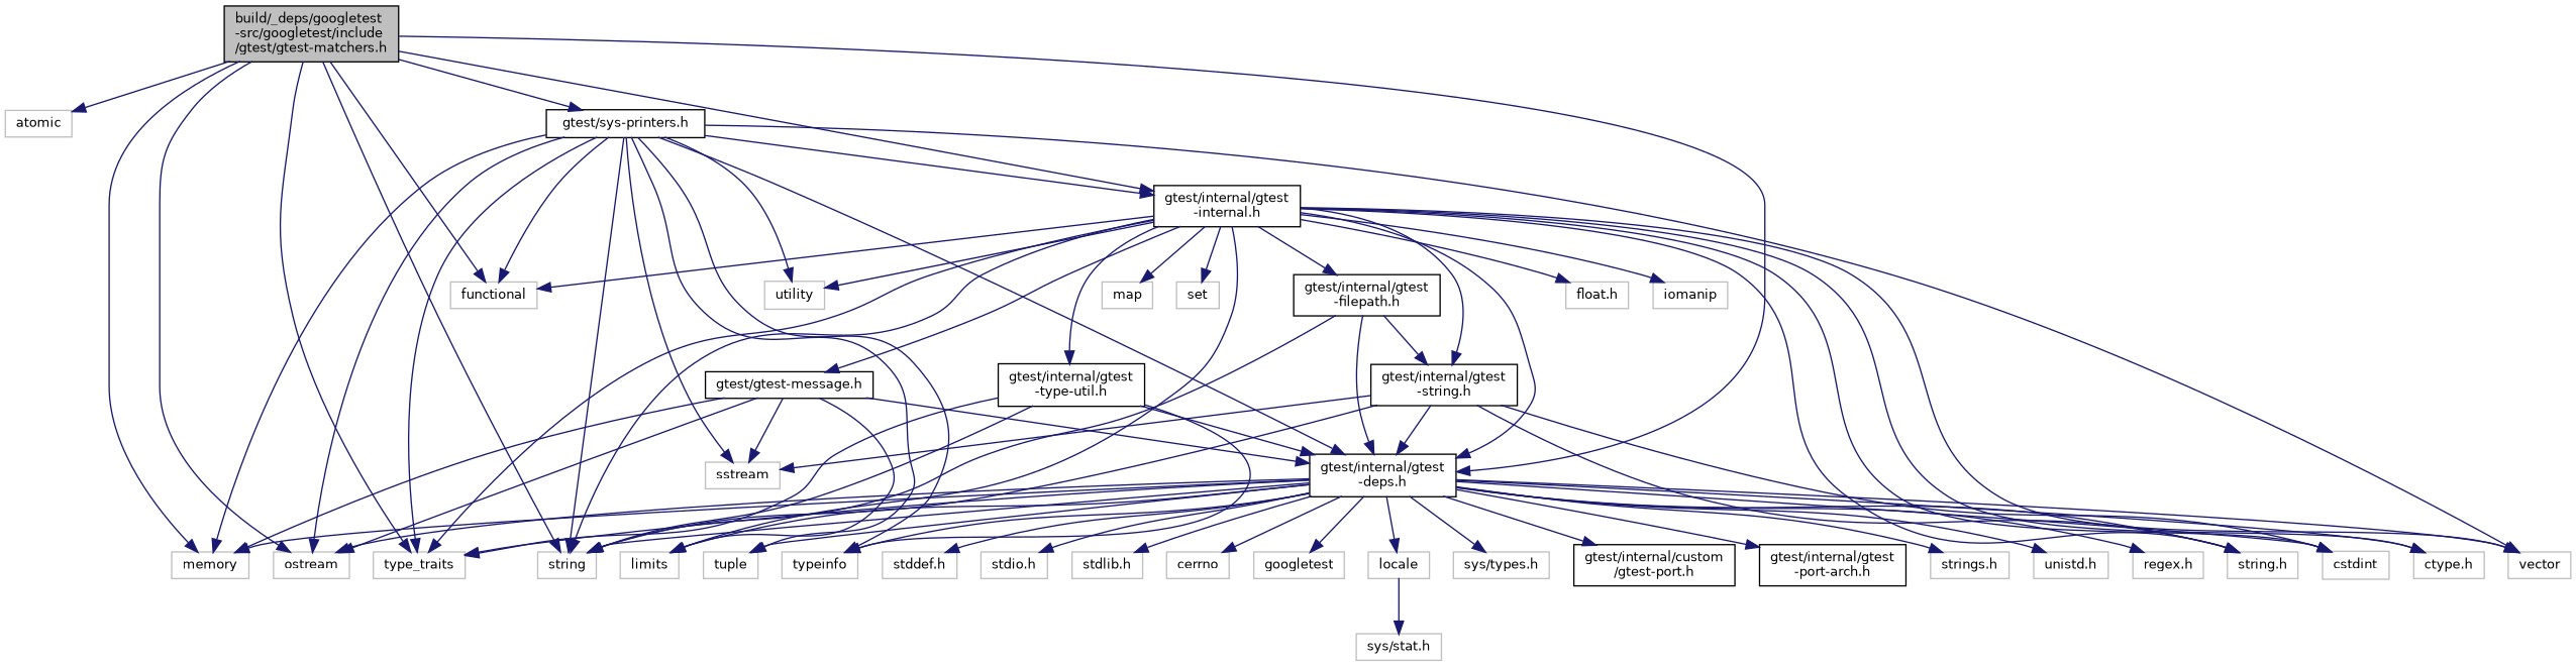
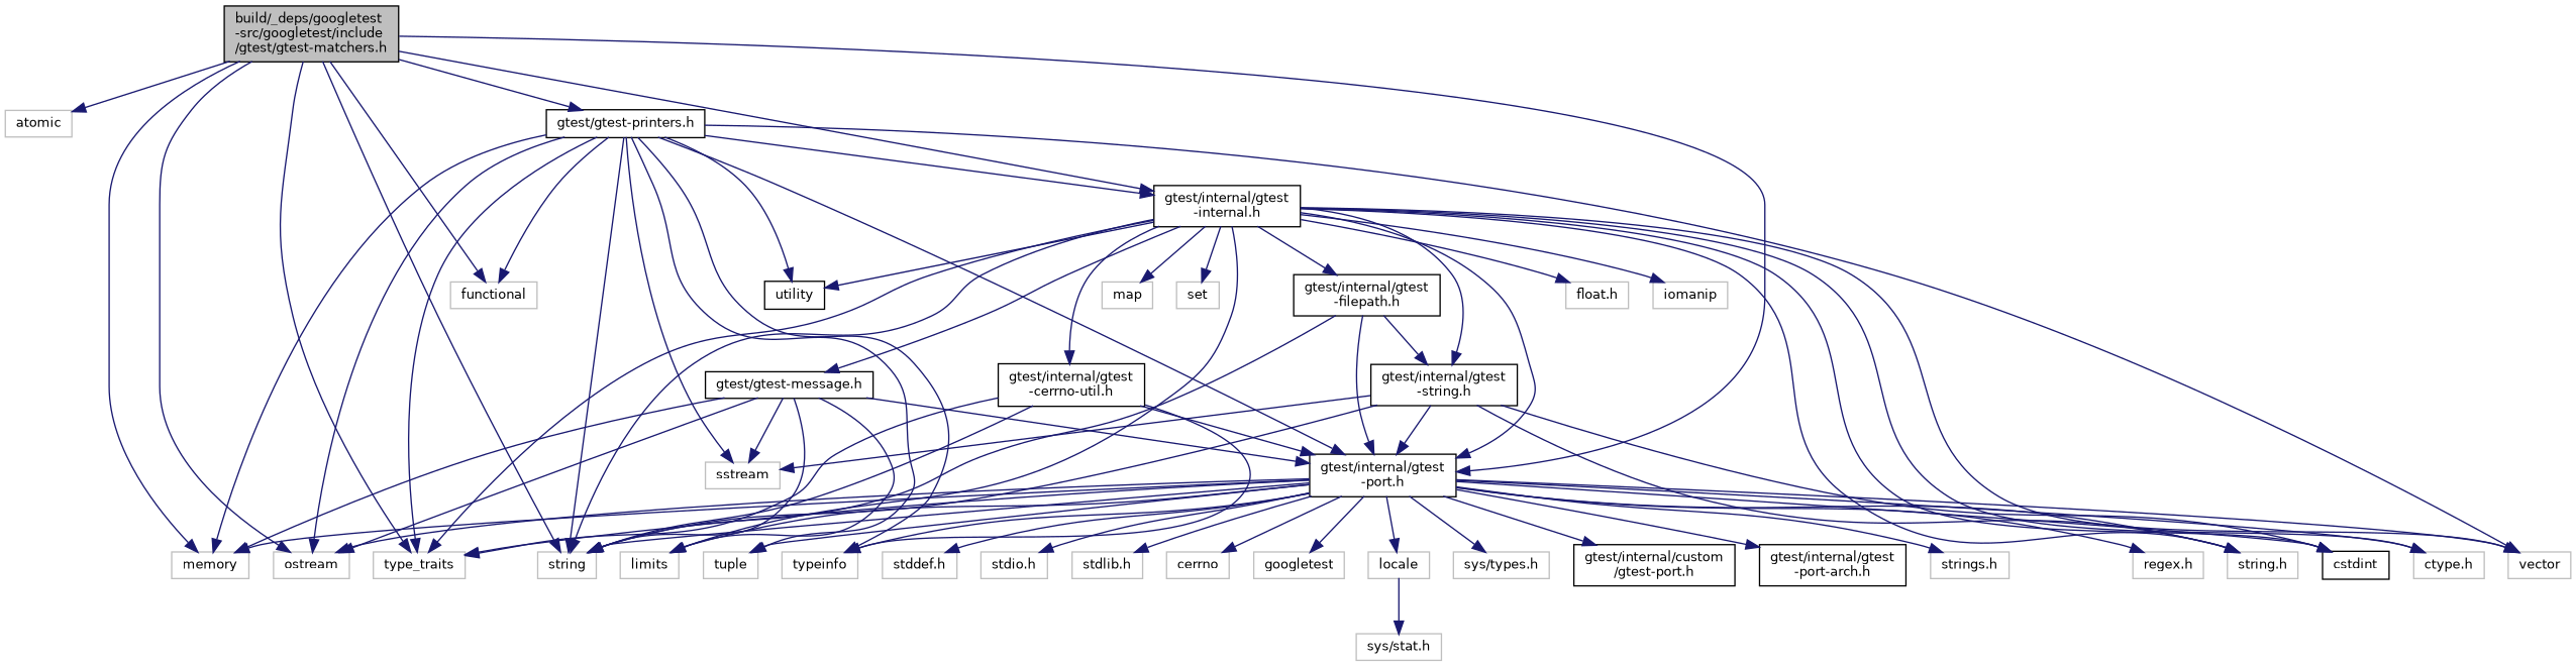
  digraph {
    node [color=grey75 fillcolor=white fontname=Helvetica fontsize=10 shape=record style=filled]
    edge [color=midnightblue fontname=Helvetica fontsize=10 labelfontname=Helvetica labelfontsize=10 style=solid]
    n1 [color=black fillcolor=grey75 fontcolor=black height=0.2 label="build/_deps/googletest\l-src/googletest/include\l/gtest/gtest-matchers.h" width=0.4]
    n2 [height=0.2 label=atomic width=0.4]
    n3 [height=0.2 label=functional width=0.4]
    n4 [height=0.2 label=memory width=0.4]
    n5 [height=0.2 label=ostream width=0.4]
    n6 [height=0.2 label=string width=0.4]
    n7 [height=0.2 label=type_traits width=0.4]
-   n8 [color=black height=0.2 label="gtest/sys-printers.h" width=0.4]
+   n8 [color=black height=0.2 label="gtest/gtest-printers.h" width=0.4]
    n9 [color=black height=0.2 label="gtest/internal/gtest\l-internal.h" width=0.4]
-   n10 [color=black height=0.2 label="gtest/internal/gtest\l-deps.h" width=0.4]
+   n10 [color=black height=0.2 label="gtest/internal/gtest\l-port.h" width=0.4]
    n11 [height=0.2 label=sstream width=0.4]
    n12 [height=0.2 label=tuple width=0.4]
    n13 [height=0.2 label=typeinfo width=0.4]
-   n14 [height=0.2 label=utility width=0.4]
+   n14 [color=black height=0.2 label=utility width=0.4]
    n15 [height=0.2 label=vector width=0.4]
    n16 [height=0.2 label="ctype.h" width=0.4]
    n17 [height=0.2 label="string.h" width=0.4]
-   n18 [height=0.2 label=cstdint width=0.4]
+   n18 [color=black height=0.2 label=cstdint width=0.4]
    n19 [height=0.2 label=limits width=0.4]
    n20 [height=0.2 label="float.h" width=0.4]
    n21 [height=0.2 label=iomanip width=0.4]
    n22 [height=0.2 label=map width=0.4]
    n23 [height=0.2 label=set width=0.4]
    n24 [color=black height=0.2 label="gtest/gtest-message.h" width=0.4]
    n25 [color=black height=0.2 label="gtest/internal/gtest\l-filepath.h" width=0.4]
    n26 [color=black height=0.2 label="gtest/internal/gtest\l-string.h" width=0.4]
-   n27 [color=black height=0.2 label="gtest/internal/gtest\l-type-util.h" width=0.4]
+   n27 [color=black height=0.2 label="gtest/internal/gtest\l-cerrno-util.h" width=0.4]
    n28 [height=0.2 label="stddef.h" width=0.4]
    n29 [height=0.2 label="stdio.h" width=0.4]
    n30 [height=0.2 label="stdlib.h" width=0.4]
    n31 [height=0.2 label=cerrno width=0.4]
    n32 [height=0.2 label=googletest width=0.4]
    n33 [height=0.2 label=locale width=0.4]
    n34 [height=0.2 label="sys/types.h" width=0.4]
    n35 [color=black height=0.2 label="gtest/internal/custom\l/gtest-port.h" width=0.4]
    n36 [color=black height=0.2 label="gtest/internal/gtest\l-port-arch.h" width=0.4]
    n37 [height=0.2 label="strings.h" width=0.4]
-   n38 [height=0.2 label="unistd.h" width=0.4]
    n39 [height=0.2 label="regex.h" width=0.4]
    n40 [height=0.2 label="sys/stat.h" width=0.4]
    n1 -> n2
    n1 -> n3
    n1 -> n4
    n1 -> n5
    n1 -> n6
    n1 -> n7
    n1 -> n8
    n1 -> n9
    n1 -> n10
    n8 -> n3
    n8 -> n4
    n8 -> n5
    n8 -> n6
    n8 -> n7
    n8 -> n9
    n8 -> n10
    n8 -> n11
    n8 -> n12
    n8 -> n13
    n8 -> n14
    n8 -> n15
-   n9 -> n3
    n9 -> n6
    n9 -> n7
    n9 -> n10
    n9 -> n14
    n9 -> n15
    n9 -> n16
    n9 -> n17
    n9 -> n18
    n9 -> n19
    n9 -> n20
    n9 -> n21
    n9 -> n22
    n9 -> n23
    n9 -> n24
    n9 -> n25
    n9 -> n26
    n9 -> n27
    n10 -> n4
    n10 -> n5
    n10 -> n6
    n10 -> n7
    n10 -> n12
    n10 -> n13
    n10 -> n15
    n10 -> n16
    n10 -> n17
    n10 -> n18
    n10 -> n19
    n10 -> n28
    n10 -> n29
    n10 -> n30
    n10 -> n31
    n10 -> n32
    n10 -> n33
    n10 -> n34
    n10 -> n35
    n10 -> n36
    n10 -> n37
-   n10 -> n38
    n10 -> n39
    n24 -> n4
    n24 -> n5
+   n24 -> n6
    n24 -> n10
    n24 -> n11
    n24 -> n19
    n25 -> n6
    n25 -> n10
    n25 -> n26
    n26 -> n6
    n26 -> n10
    n26 -> n11
    n26 -> n17
    n26 -> n18
    n27 -> n6
    n27 -> n7
    n27 -> n10
    n27 -> n13
    n33 -> n40
  }
